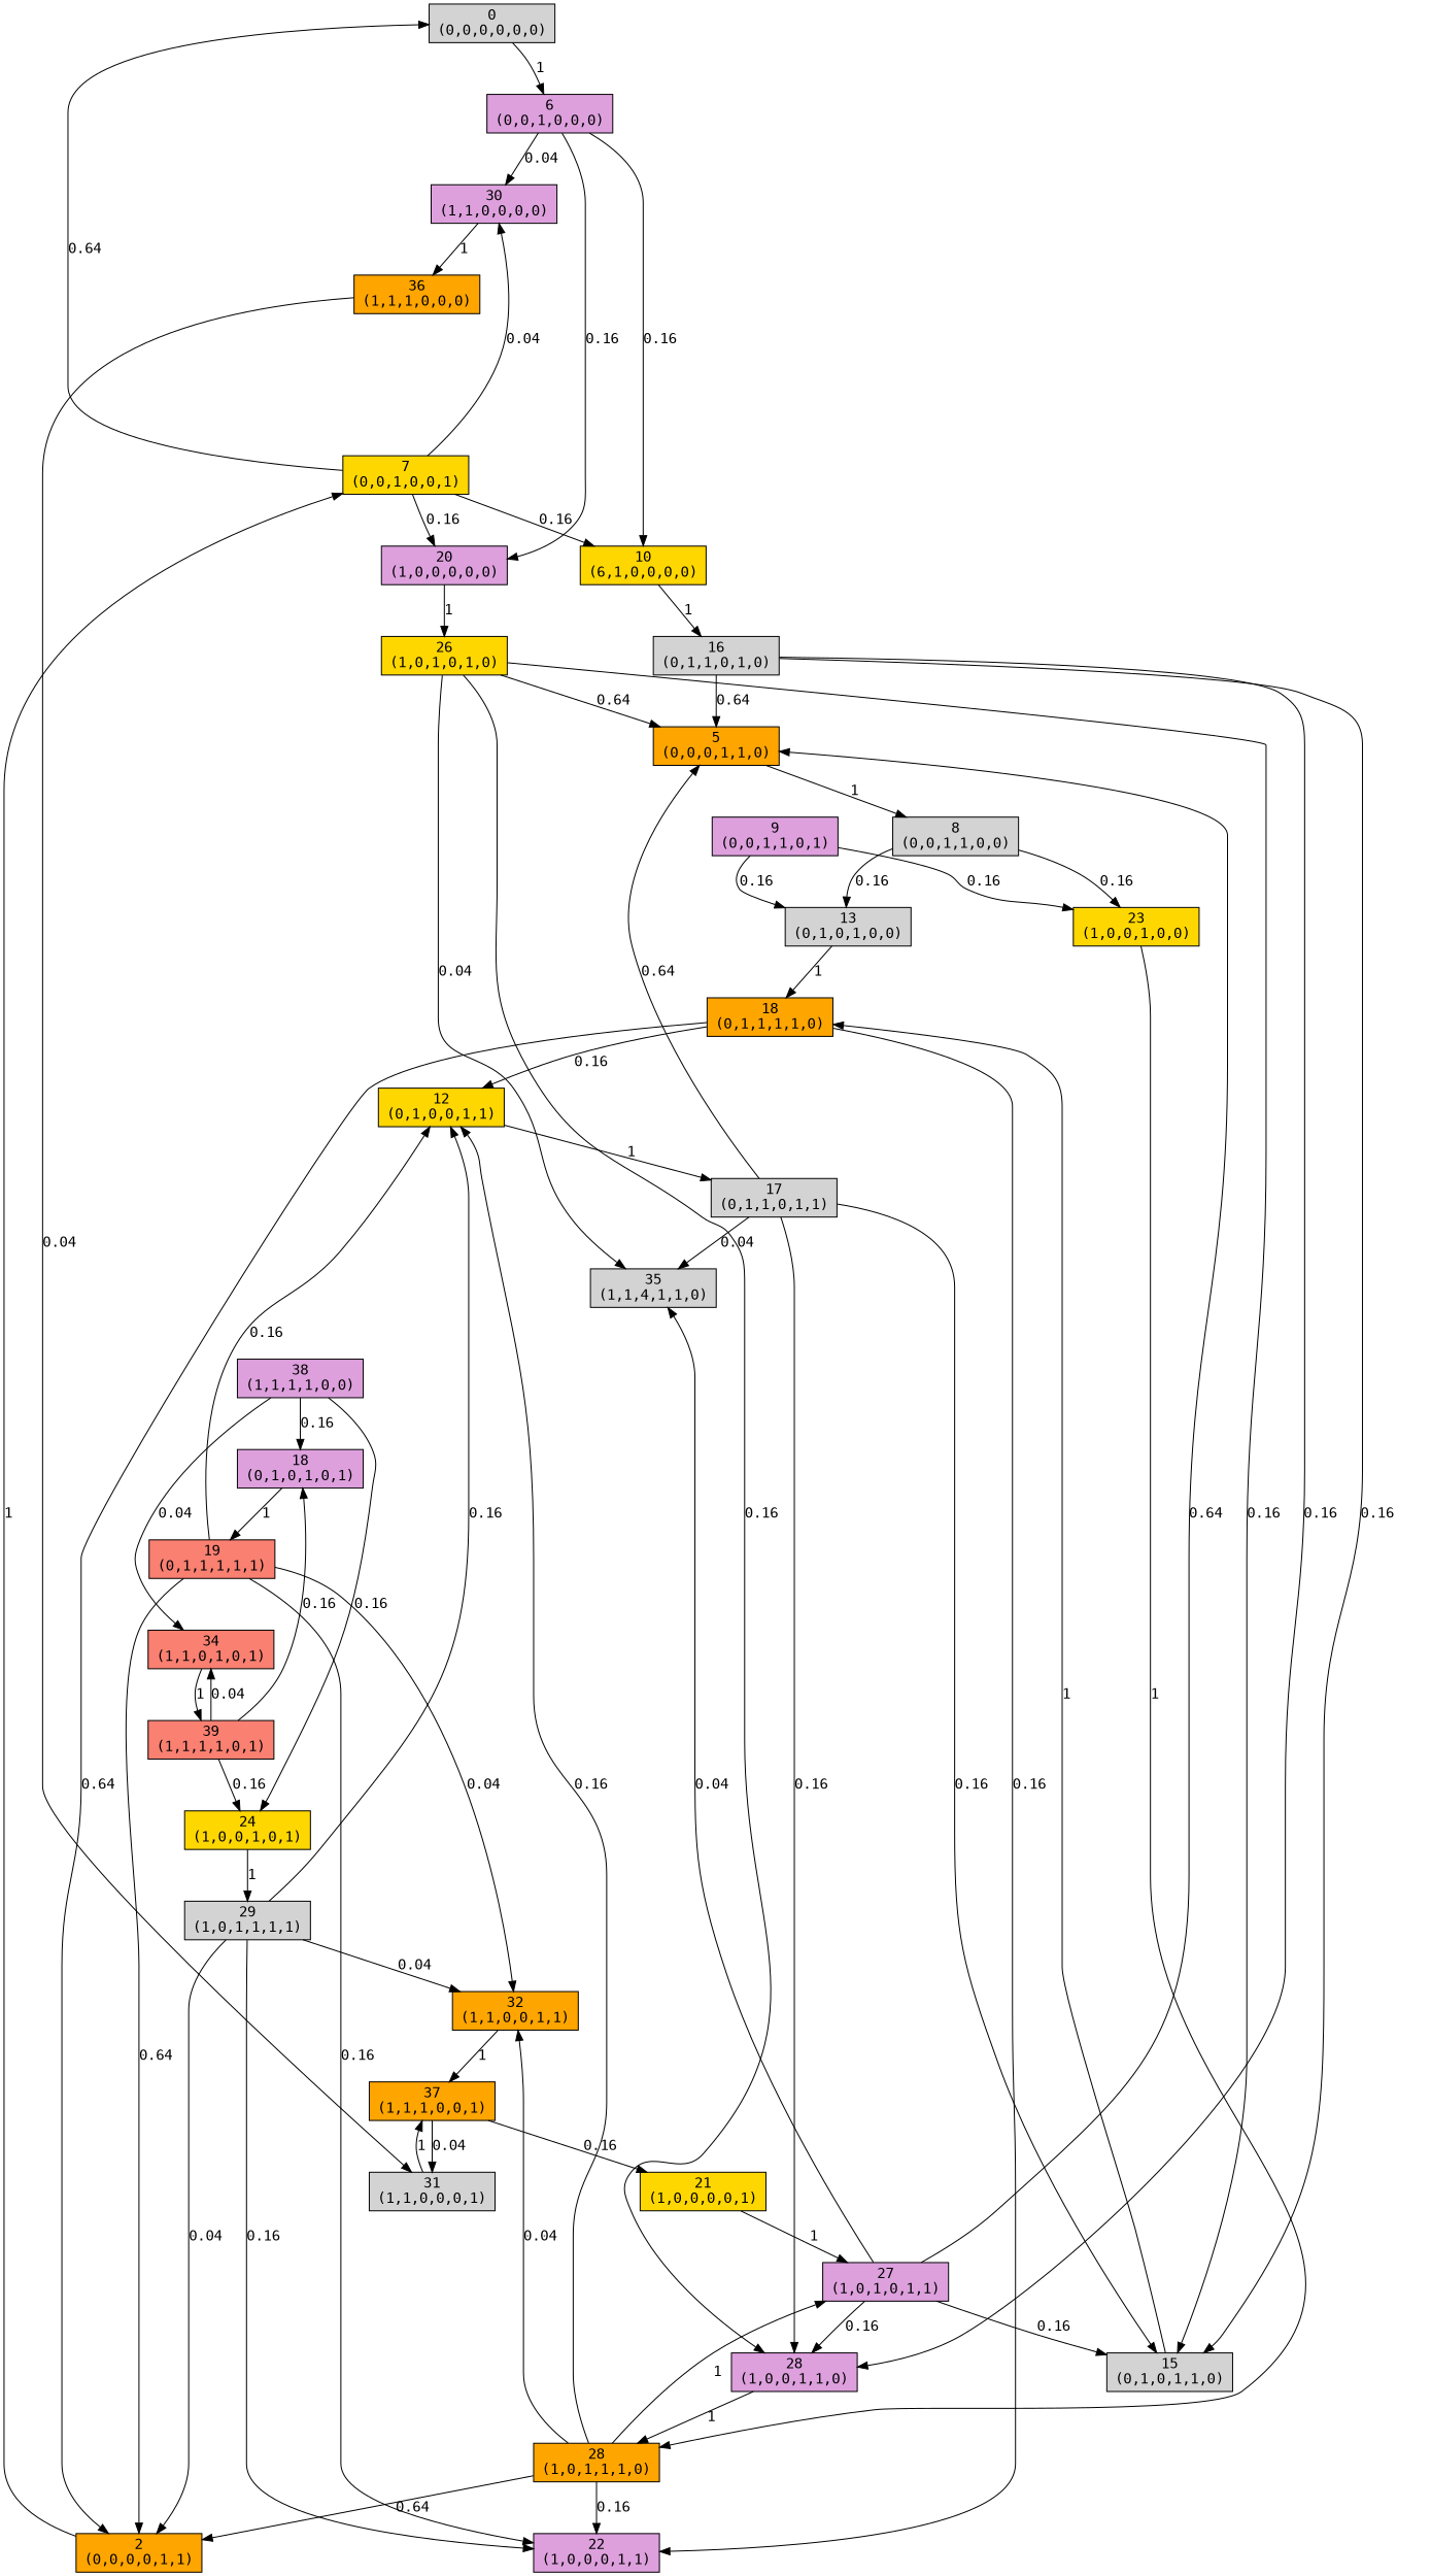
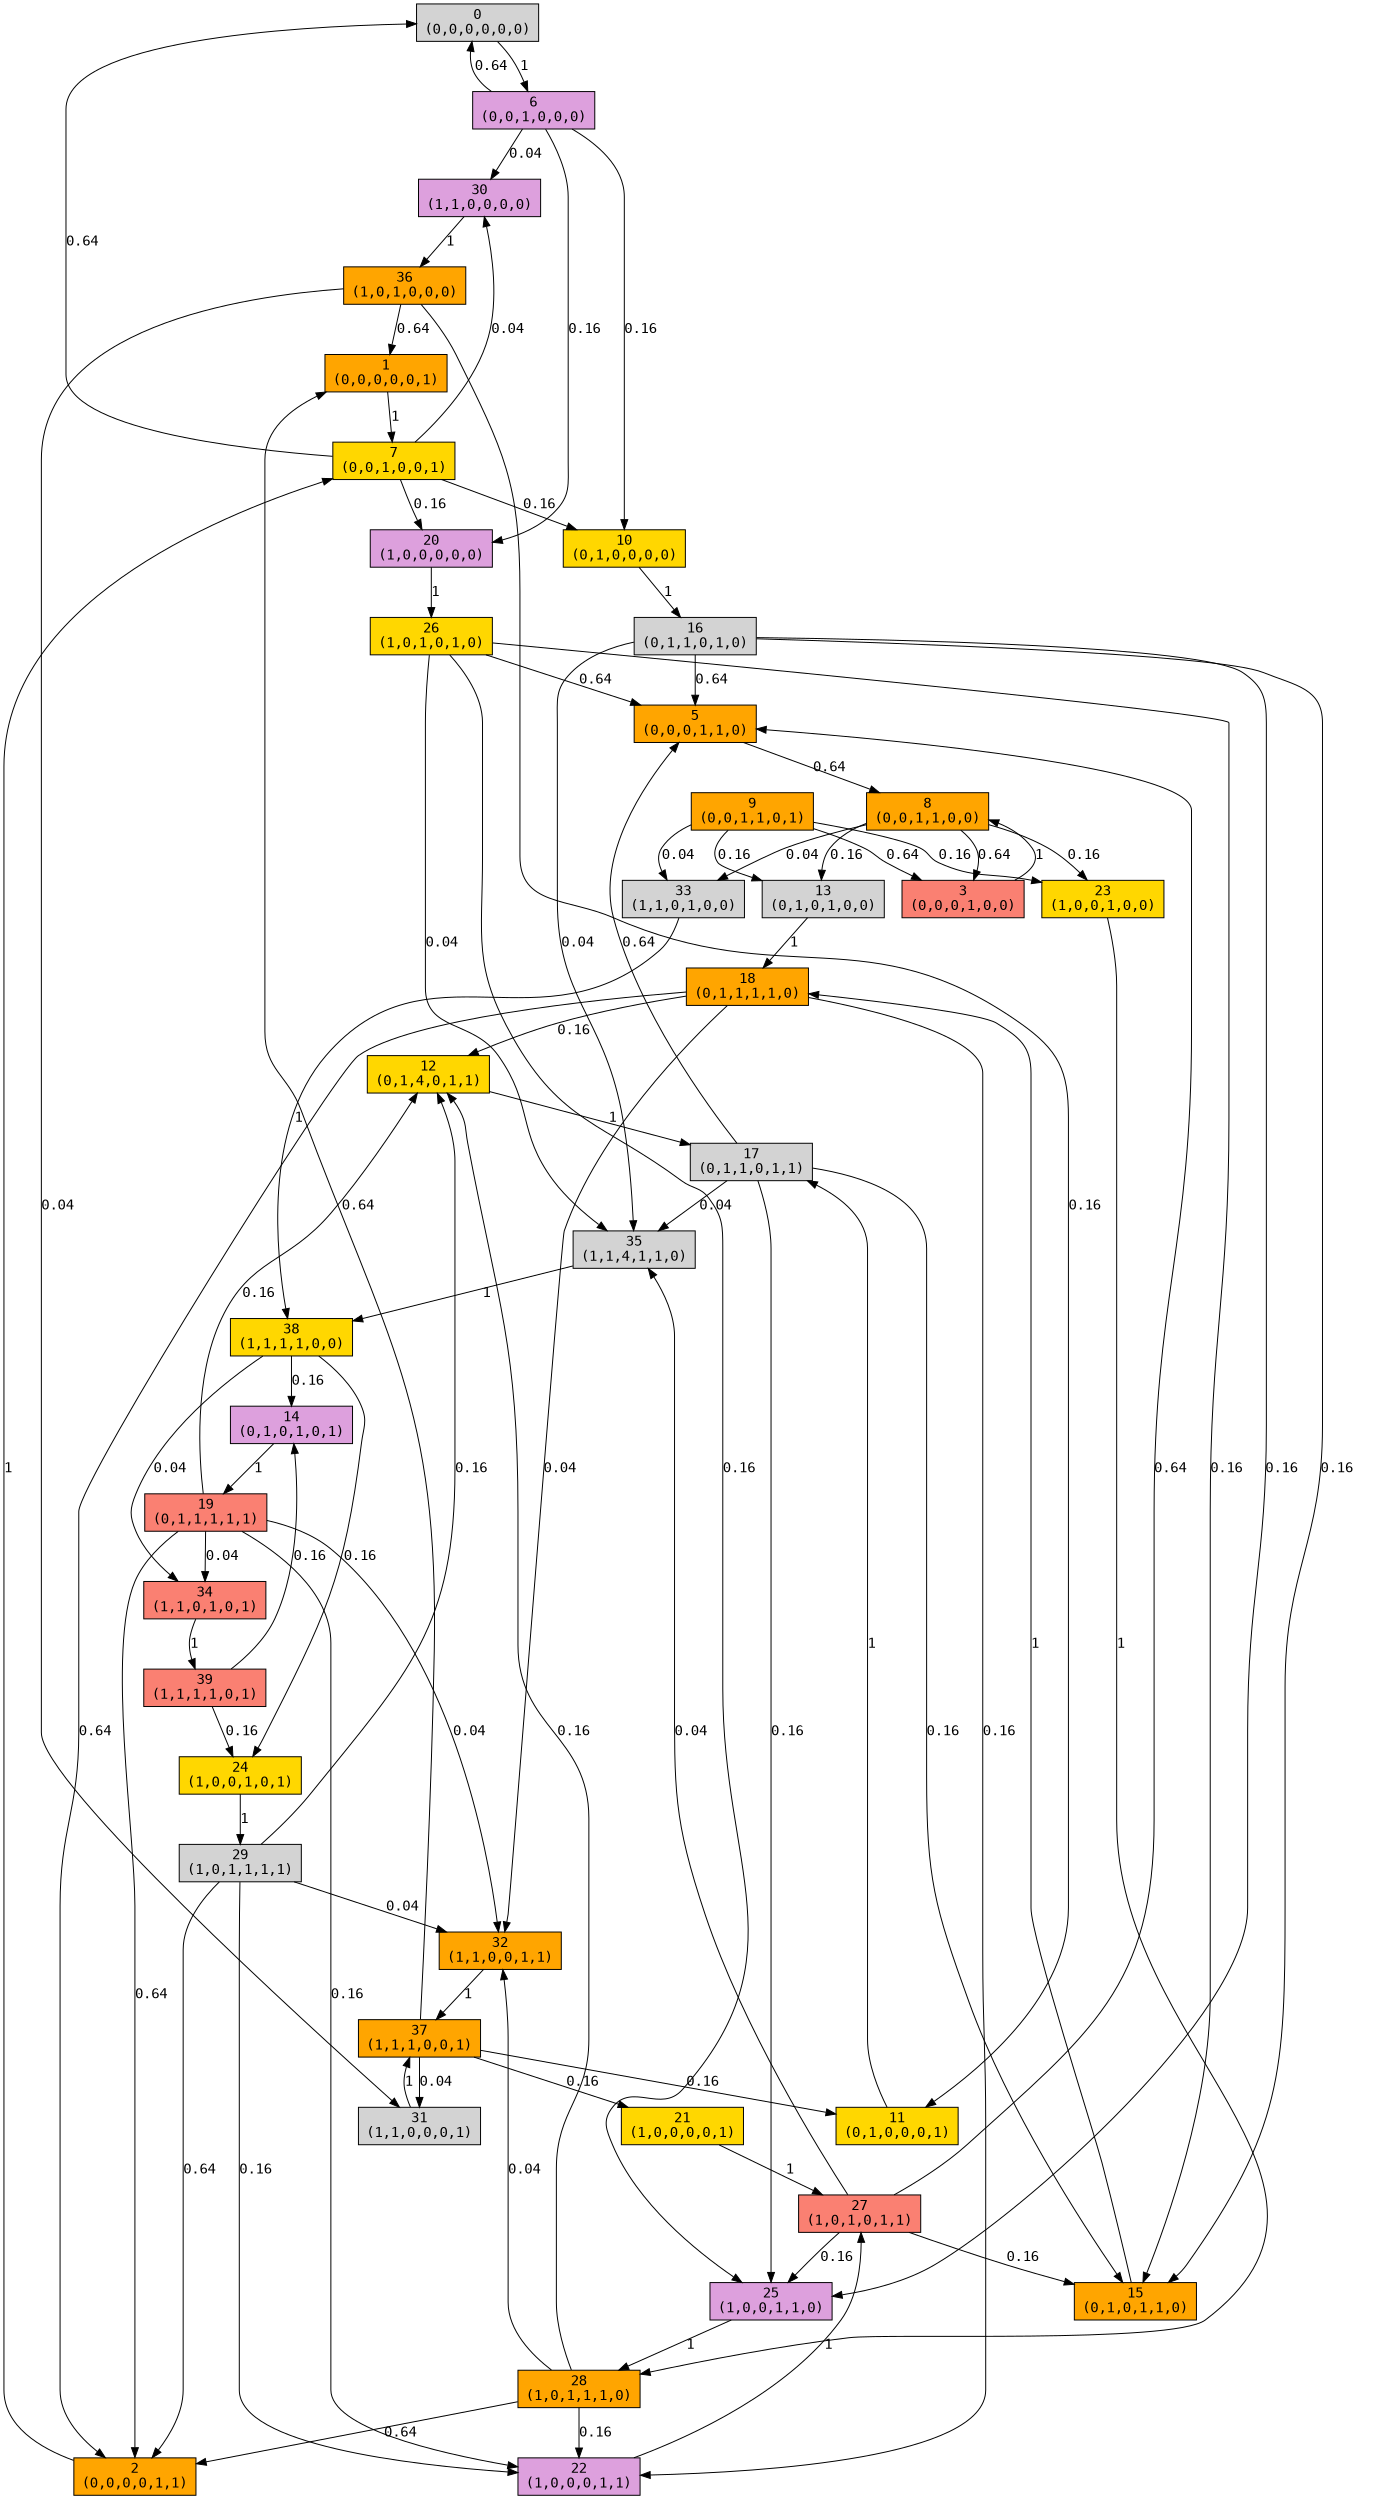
  digraph {
    fontname="DejaVu Sans Mono"
    node [fillcolor=orange fontname="DejaVu Sans Mono" shape=box style=filled]
    edge [fontname="DejaVu Sans Mono"]
    n1 [fillcolor=lightgrey label="0\n(0,0,0,0,0,0)"]
    n2 [fillcolor=plum label="6\n(0,0,1,0,0,0)"]
-   n3 [fillcolor=gold label="10\n(6,1,0,0,0,0)"]
+   n3 [fillcolor=gold label="10\n(0,1,0,0,0,0)"]
    n4 [fillcolor=plum label="20\n(1,0,0,0,0,0)"]
    n5 [fillcolor=plum label="30\n(1,1,0,0,0,0)"]
    n6 [fillcolor=lightgrey label="16\n(0,1,1,0,1,0)"]
    n7 [fillcolor=gold label="26\n(1,0,1,0,1,0)"]
-   n8 [label="36\n(1,1,1,0,0,0)"]
+   n8 [label="36\n(1,0,1,0,0,0)"]
+   n9 [label="1\n(0,0,0,0,0,1)"]
    n10 [fillcolor=gold label="7\n(0,0,1,0,0,1)"]
    n11 [label="2\n(0,0,0,0,1,1)"]
-   n13 [fillcolor=lightgrey label="8\n(0,0,1,1,0,0)"]
+   n12 [fillcolor=salmon label="3\n(0,0,0,1,0,0)"]
+   n13 [label="8\n(0,0,1,1,0,0)"]
    n14 [fillcolor=lightgrey label="13\n(0,1,0,1,0,0)"]
    n15 [fillcolor=gold label="23\n(1,0,0,1,0,0)"]
+   n16 [fillcolor=lightgrey label="33\n(1,1,0,1,0,0)"]
    n17 [label="18\n(0,1,1,1,1,0)"]
    n18 [label="28\n(1,0,1,1,1,0)"]
-   n19 [fillcolor=plum label="38\n(1,1,1,1,0,0)"]
-   n20 [fillcolor=plum label="9\n(0,0,1,1,0,1)"]
+   n19 [fillcolor=gold label="38\n(1,1,1,1,0,0)"]
+   n20 [label="9\n(0,0,1,1,0,1)"]
    n21 [label="5\n(0,0,0,1,1,0)"]
-   n22 [fillcolor=lightgrey label="15\n(0,1,0,1,1,0)"]
-   n23 [fillcolor=plum label="28\n(1,0,0,1,1,0)"]
+   n22 [label="15\n(0,1,0,1,1,0)"]
+   n23 [fillcolor=plum label="25\n(1,0,0,1,1,0)"]
    n24 [fillcolor=lightgrey label="35\n(1,1,4,1,1,0)"]
+   n25 [fillcolor=gold label="11\n(0,1,0,0,0,1)"]
    n26 [fillcolor=lightgrey label="31\n(1,1,0,0,0,1)"]
-   n27 [fillcolor=gold label="12\n(0,1,0,0,1,1)"]
+   n27 [fillcolor=gold label="12\n(0,1,4,0,1,1)"]
    n28 [fillcolor=plum label="22\n(1,0,0,0,1,1)"]
    n29 [label="32\n(1,1,0,0,1,1)"]
-   n30 [fillcolor=plum label="18\n(0,1,0,1,0,1)"]
+   n30 [fillcolor=plum label="14\n(0,1,0,1,0,1)"]
    n31 [fillcolor=gold label="24\n(1,0,0,1,0,1)"]
    n32 [fillcolor=salmon label="34\n(1,1,0,1,0,1)"]
    n33 [fillcolor=lightgrey label="17\n(0,1,1,0,1,1)"]
-   n34 [fillcolor=plum label="27\n(1,0,1,0,1,1)"]
+   n34 [fillcolor=salmon label="27\n(1,0,1,0,1,1)"]
    n35 [label="37\n(1,1,1,0,0,1)"]
    n36 [fillcolor=salmon label="19\n(0,1,1,1,1,1)"]
    n37 [fillcolor=gold label="21\n(1,0,0,0,0,1)"]
    n38 [fillcolor=lightgrey label="29\n(1,0,1,1,1,1)"]
    n39 [fillcolor=salmon label="39\n(1,1,1,1,0,1)"]
    n1 -> n2 [label=1]
+   n2 -> n1 [label=0.64]
    n2 -> n3 [label=0.16]
    n2 -> n4 [label=0.16]
    n2 -> n5 [label=0.04]
    n3 -> n6 [label=1]
    n4 -> n7 [label=1]
    n5 -> n8 [label=1]
    n6 -> n21 [label=0.64]
    n6 -> n22 [label=0.16]
    n6 -> n23 [label=0.16]
+   n6 -> n24 [label=0.04]
    n7 -> n21 [label=0.64]
    n7 -> n22 [label=0.16]
    n7 -> n23 [label=0.16]
    n7 -> n24 [label=0.04]
+   n8 -> n9 [label=0.64]
+   n8 -> n25 [label=0.16]
    n8 -> n26 [label=0.04]
+   n9 -> n10 [label=1]
    n10 -> n1 [label=0.64]
    n10 -> n3 [label=0.16]
    n10 -> n4 [label=0.16]
    n10 -> n5 [label=0.04]
    n11 -> n10 [label=1]
+   n12 -> n13 [label=1]
+   n13 -> n12 [label=0.64]
    n13 -> n14 [label=0.16]
    n13 -> n15 [label=0.16]
+   n13 -> n16 [label=0.04]
    n14 -> n17 [label=1]
    n15 -> n18 [label=1]
+   n16 -> n19 [label=1]
    n17 -> n11 [label=0.64]
    n17 -> n27 [label=0.16]
    n17 -> n28 [label=0.16]
+   n17 -> n29 [label=0.04]
    n18 -> n11 [label=0.64]
    n18 -> n27 [label=0.16]
    n18 -> n28 [label=0.16]
    n18 -> n29 [label=0.04]
    n19 -> n30 [label=0.16]
    n19 -> n31 [label=0.16]
    n19 -> n32 [label=0.04]
+   n20 -> n12 [label=0.64]
    n20 -> n14 [label=0.16]
    n20 -> n15 [label=0.16]
-   n21 -> n13 [label=1]
+   n20 -> n16 [label=0.04]
+   n21 -> n13 [label=0.64]
    n22 -> n17 [label=1]
    n23 -> n18 [label=1]
+   n24 -> n19 [label=1]
+   n25 -> n33 [label=1]
    n26 -> n35 [label=1]
    n27 -> n33 [label=1]
-   n18 -> n34 [label=1]
+   n28 -> n34 [label=1]
    n29 -> n35 [label=1]
    n30 -> n36 [label=1]
    n31 -> n38 [label=1]
    n32 -> n39 [label=1]
    n33 -> n21 [label=0.64]
    n33 -> n22 [label=0.16]
    n33 -> n23 [label=0.16]
    n33 -> n24 [label=0.04]
    n34 -> n21 [label=0.64]
    n34 -> n22 [label=0.16]
    n34 -> n23 [label=0.16]
    n34 -> n24 [label=0.04]
+   n35 -> n9 [label=0.64]
+   n35 -> n25 [label=0.16]
    n35 -> n26 [label=0.04]
    n35 -> n37 [label=0.16]
    n36 -> n11 [label=0.64]
    n36 -> n27 [label=0.16]
    n36 -> n28 [label=0.16]
    n36 -> n29 [label=0.04]
    n37 -> n34 [label=1]
-   n38 -> n11 [label=0.04]
+   n38 -> n11 [label=0.64]
    n38 -> n27 [label=0.16]
    n38 -> n28 [label=0.16]
    n38 -> n29 [label=0.04]
    n39 -> n30 [label=0.16]
    n39 -> n31 [label=0.16]
-   n39 -> n32 [label=0.04]
+   n36 -> n32 [label=0.04]
  }
